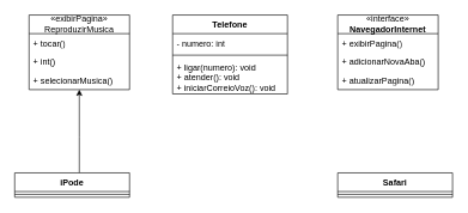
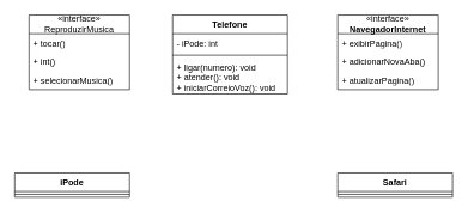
  <mxCell id="0" />
  <mxCell id="1" parent="0" />
- <mxCell id="2" value="«exibirPagina»&lt;br style=&quot;border-color: var(--border-color);&quot;&gt;ReproduzirMusica" style="swimlane;fontStyle=0;childLayout=stackLayout;horizontal=1;startSize=26;fillColor=none;horizontalStack=0;resizeParent=1;resizeParentMax=0;resizeLast=0;collapsible=1;marginBottom=0;whiteSpace=wrap;html=1;" vertex="1" parent="1"><mxGeometry x="40" y="20" width="140" height="104" as="geometry" /></mxCell>
+ <mxCell id="2" value="«interface»&lt;br style=&quot;border-color: var(--border-color);&quot;&gt;ReproduzirMusica" style="swimlane;fontStyle=0;childLayout=stackLayout;horizontal=1;startSize=26;fillColor=none;horizontalStack=0;resizeParent=1;resizeParentMax=0;resizeLast=0;collapsible=1;marginBottom=0;whiteSpace=wrap;html=1;" vertex="1" parent="1"><mxGeometry x="40" y="20" width="140" height="104" as="geometry" /></mxCell>
  <mxCell id="3" value="+ tocar()" style="text;strokeColor=none;fillColor=none;align=left;verticalAlign=top;spacingLeft=4;spacingRight=4;overflow=hidden;rotatable=0;points=[[0,0.5],[1,0.5]];portConstraint=eastwest;whiteSpace=wrap;html=1;" vertex="1" parent="2"><mxGeometry y="26" width="140" height="26" as="geometry" /></mxCell>
  <mxCell id="4" value="+ int()" style="text;strokeColor=none;fillColor=none;align=left;verticalAlign=top;spacingLeft=4;spacingRight=4;overflow=hidden;rotatable=0;points=[[0,0.5],[1,0.5]];portConstraint=eastwest;whiteSpace=wrap;html=1;" vertex="1" parent="2"><mxGeometry y="52" width="140" height="26" as="geometry" /></mxCell>
  <mxCell id="5" value="+ selecionarMusica()" style="text;strokeColor=none;fillColor=none;align=left;verticalAlign=top;spacingLeft=4;spacingRight=4;overflow=hidden;rotatable=0;points=[[0,0.5],[1,0.5]];portConstraint=eastwest;whiteSpace=wrap;html=1;" vertex="1" parent="2"><mxGeometry y="78" width="140" height="26" as="geometry" /></mxCell>
  <mxCell id="6" value="«interface»&lt;br style=&quot;border-color: var(--border-color);&quot;&gt;&lt;b&gt;NavegadorInternet&lt;/b&gt;" style="swimlane;fontStyle=0;childLayout=stackLayout;horizontal=1;startSize=26;fillColor=none;horizontalStack=0;resizeParent=1;resizeParentMax=0;resizeLast=0;collapsible=1;marginBottom=0;whiteSpace=wrap;html=1;" vertex="1" parent="1"><mxGeometry x="470" y="20" width="140" height="104" as="geometry" /></mxCell>
  <mxCell id="7" value="+ exibirPagina()" style="text;strokeColor=none;fillColor=none;align=left;verticalAlign=top;spacingLeft=4;spacingRight=4;overflow=hidden;rotatable=0;points=[[0,0.5],[1,0.5]];portConstraint=eastwest;whiteSpace=wrap;html=1;" vertex="1" parent="6"><mxGeometry y="26" width="140" height="26" as="geometry" /></mxCell>
  <mxCell id="8" value="+ adicionarNovaAba()" style="text;strokeColor=none;fillColor=none;align=left;verticalAlign=top;spacingLeft=4;spacingRight=4;overflow=hidden;rotatable=0;points=[[0,0.5],[1,0.5]];portConstraint=eastwest;whiteSpace=wrap;html=1;" vertex="1" parent="6"><mxGeometry y="52" width="140" height="26" as="geometry" /></mxCell>
  <mxCell id="9" value="+ atualizarPagina()" style="text;strokeColor=none;fillColor=none;align=left;verticalAlign=top;spacingLeft=4;spacingRight=4;overflow=hidden;rotatable=0;points=[[0,0.5],[1,0.5]];portConstraint=eastwest;whiteSpace=wrap;html=1;" vertex="1" parent="6"><mxGeometry y="78" width="140" height="26" as="geometry" /></mxCell>
  <mxCell id="10" value="Telefone" style="swimlane;fontStyle=1;align=center;verticalAlign=top;childLayout=stackLayout;horizontal=1;startSize=26;horizontalStack=0;resizeParent=1;resizeParentMax=0;resizeLast=0;collapsible=1;marginBottom=0;whiteSpace=wrap;html=1;" vertex="1" parent="1"><mxGeometry x="240" y="20" width="160" height="110" as="geometry" /></mxCell>
- <mxCell id="11" value="- numero: int" style="text;strokeColor=none;fillColor=none;align=left;verticalAlign=top;spacingLeft=4;spacingRight=4;overflow=hidden;rotatable=0;points=[[0,0.5],[1,0.5]];portConstraint=eastwest;whiteSpace=wrap;html=1;" vertex="1" parent="10"><mxGeometry y="26" width="160" height="26" as="geometry" /></mxCell>
+ <mxCell id="11" value="- iPode: int" style="text;strokeColor=none;fillColor=none;align=left;verticalAlign=top;spacingLeft=4;spacingRight=4;overflow=hidden;rotatable=0;points=[[0,0.5],[1,0.5]];portConstraint=eastwest;whiteSpace=wrap;html=1;" vertex="1" parent="10"><mxGeometry y="26" width="160" height="26" as="geometry" /></mxCell>
  <mxCell id="12" value="" style="line;strokeWidth=1;fillColor=none;align=left;verticalAlign=middle;spacingTop=-1;spacingLeft=3;spacingRight=3;rotatable=0;labelPosition=right;points=[];portConstraint=eastwest;strokeColor=inherit;" vertex="1" parent="10"><mxGeometry y="52" width="160" height="8" as="geometry" /></mxCell>
  <mxCell id="13" value="+ ligar(numero): void&lt;br&gt;+ atender(): void&lt;br&gt;+ iniciarCorreioVoz(): void" style="text;strokeColor=none;fillColor=none;align=left;verticalAlign=top;spacingLeft=4;spacingRight=4;overflow=hidden;rotatable=0;points=[[0,0.5],[1,0.5]];portConstraint=eastwest;whiteSpace=wrap;html=1;" vertex="1" parent="10"><mxGeometry y="60" width="160" height="50" as="geometry" /></mxCell>
- <mxCell id="14" value="" style="edgeStyle=orthogonalEdgeStyle;rounded=0;orthogonalLoop=1;jettySize=auto;html=1;" edge="1" parent="1" source="15" target="5"><mxGeometry relative="1" as="geometry"><Array as="points"><mxPoint x="110" y="190" /><mxPoint x="110" y="190" /></Array></mxGeometry></mxCell>
  <mxCell id="15" value="iPode" style="swimlane;fontStyle=1;align=center;verticalAlign=top;childLayout=stackLayout;horizontal=1;startSize=26;horizontalStack=0;resizeParent=1;resizeParentMax=0;resizeLast=0;collapsible=1;marginBottom=0;whiteSpace=wrap;html=1;" vertex="1" parent="1"><mxGeometry x="20" y="240" width="160" height="34" as="geometry" /></mxCell>
  <mxCell id="16" value="" style="line;strokeWidth=1;fillColor=none;align=left;verticalAlign=middle;spacingTop=-1;spacingLeft=3;spacingRight=3;rotatable=0;labelPosition=right;points=[];portConstraint=eastwest;strokeColor=inherit;" vertex="1" parent="15"><mxGeometry y="26" width="160" height="8" as="geometry" /></mxCell>
  <mxCell id="17" value="Safari" style="swimlane;fontStyle=1;align=center;verticalAlign=top;childLayout=stackLayout;horizontal=1;startSize=26;horizontalStack=0;resizeParent=1;resizeParentMax=0;resizeLast=0;collapsible=1;marginBottom=0;whiteSpace=wrap;html=1;" vertex="1" parent="1"><mxGeometry x="470" y="240" width="160" height="34" as="geometry" /></mxCell>
  <mxCell id="18" value="" style="line;strokeWidth=1;fillColor=none;align=left;verticalAlign=middle;spacingTop=-1;spacingLeft=3;spacingRight=3;rotatable=0;labelPosition=right;points=[];portConstraint=eastwest;strokeColor=inherit;" vertex="1" parent="17"><mxGeometry y="26" width="160" height="8" as="geometry" /></mxCell>
